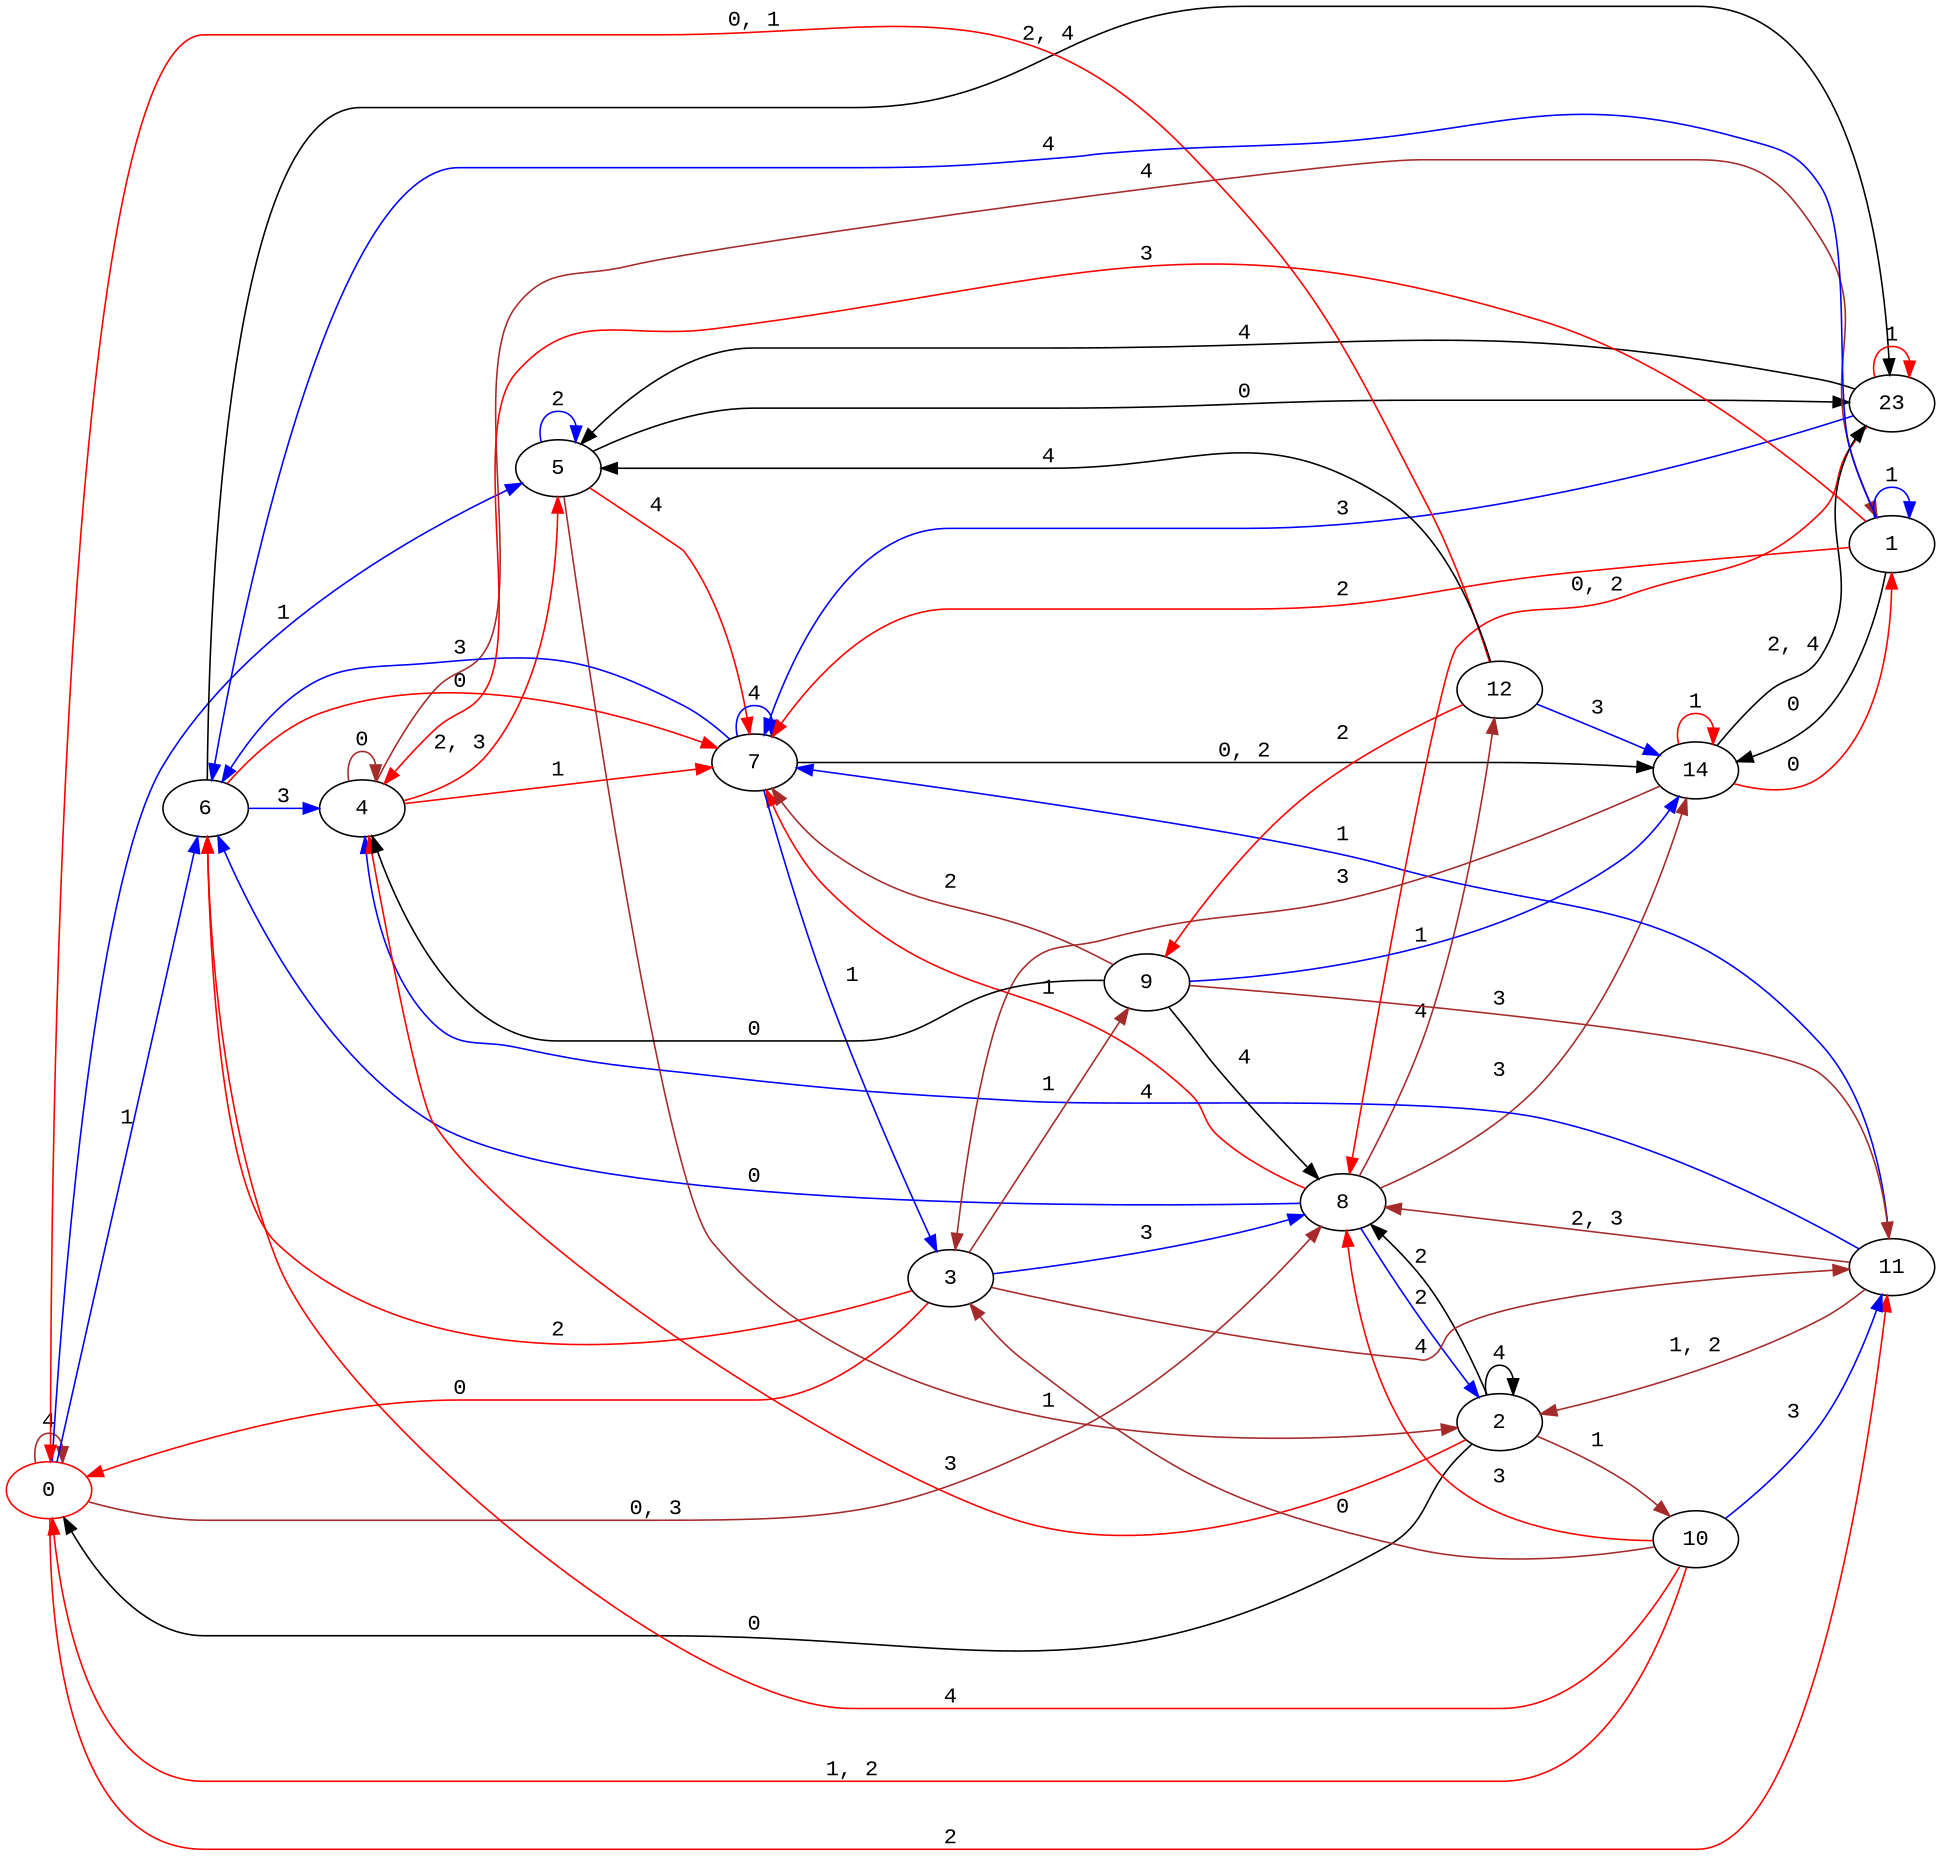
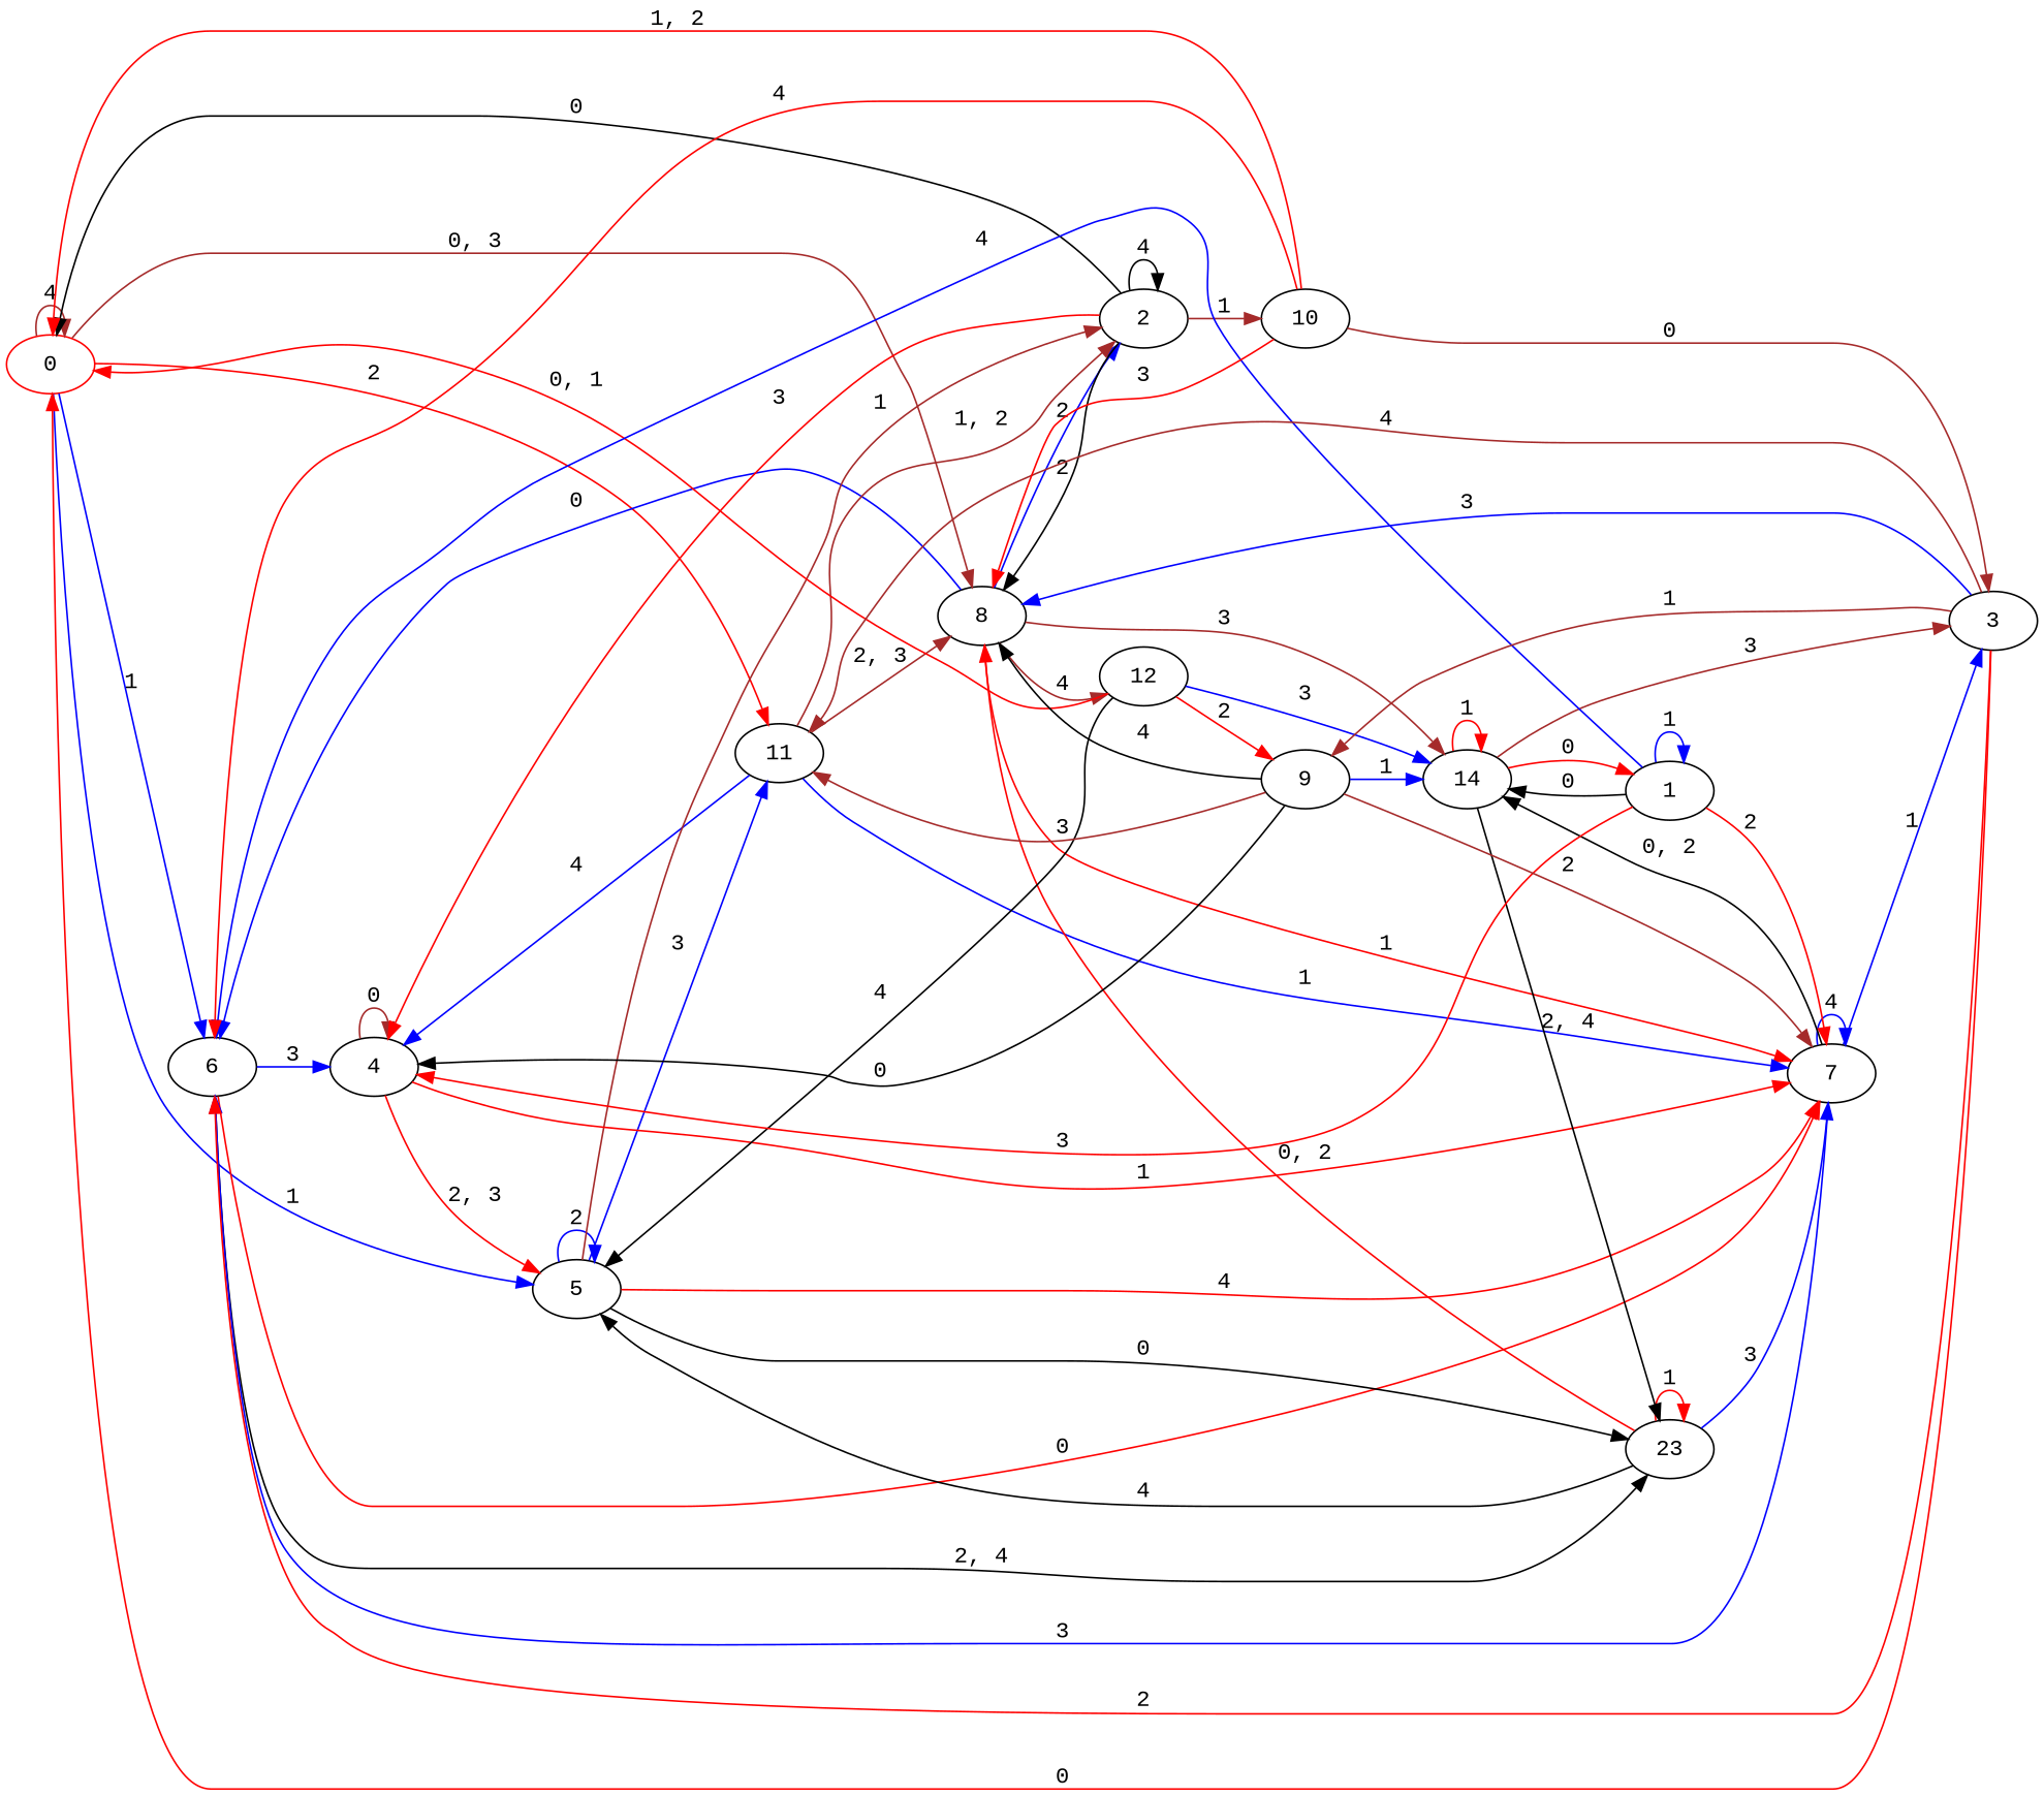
  digraph {
    fontname="Liberation Mono"
    rankdir=LR
    node [fontname="Liberation Mono"]
    edge [color=red fontname="Liberation Mono"]
    n1 [color=red label=0]
    n2 [label=6]
    n3 [label=8]
    n4 [label=11]
    n5 [label=5]
    n6 [label=4]
    n7 [label=7]
    n8 [label=23]
    n9 [label=14]
    n10 [label=2]
    n11 [label=12]
    n12 [label=1]
    n13 [label=3]
    n14 [label=10]
    n15 [label=9]
    n1 -> n1 [color=brown label=4]
    n1 -> n2 [color=blue label=1]
    n1 -> n3 [color=brown label="0, 3"]
    n1 -> n4 [label=2]
    n1 -> n5 [color=blue label=1]
    n2 -> n6 [color=blue label=3]
    n2 -> n7 [label=0]
    n2 -> n8 [color=black label="2, 4"]
    n3 -> n2 [color=blue label=0]
    n3 -> n7 [label=1]
    n3 -> n9 [color=brown label=3]
    n3 -> n10 [color=blue label=2]
    n3 -> n11 [color=brown label=4]
    n4 -> n3 [color=brown label="2, 3"]
    n4 -> n6 [color=blue label=4]
    n4 -> n7 [color=blue label=1]
    n4 -> n10 [color=brown label="1, 2"]
-   n14 -> n4 [color=blue label=3]
+   n5 -> n4 [color=blue label=3]
    n5 -> n5 [color=blue label=2]
    n5 -> n7 [label=4]
    n5 -> n8 [color=black label=0]
    n5 -> n10 [color=brown label=1]
    n6 -> n5 [label="2, 3"]
    n6 -> n6 [color=brown label=0]
    n6 -> n7 [label=1]
-   n6 -> n12 [color=brown label=4]
    n7 -> n2 [color=blue label=3]
    n7 -> n7 [color=blue label=4]
    n7 -> n9 [color=black label="0, 2"]
    n7 -> n13 [color=blue label=1]
    n8 -> n3 [label="0, 2"]
    n8 -> n5 [color=black label=4]
    n8 -> n7 [color=blue label=3]
    n8 -> n8 [label=1]
    n9 -> n8 [color=black label="2, 4"]
    n9 -> n9 [label=1]
    n9 -> n12 [label=0]
    n9 -> n13 [color=brown label=3]
    n10 -> n1 [color=black label=0]
    n10 -> n3 [color=black label=2]
    n10 -> n6 [label=3]
    n10 -> n10 [color=black label=4]
    n10 -> n14 [color=brown label=1]
    n11 -> n1 [label="0, 1"]
    n11 -> n5 [color=black label=4]
    n11 -> n9 [color=blue label=3]
    n11 -> n15 [label=2]
    n12 -> n2 [color=blue label=4]
    n12 -> n6 [label=3]
    n12 -> n7 [label=2]
    n12 -> n9 [color=black label=0]
    n12 -> n12 [color=blue label=1]
    n13 -> n1 [label=0]
    n13 -> n2 [label=2]
    n13 -> n3 [color=blue label=3]
    n13 -> n4 [color=brown label=4]
    n13 -> n15 [color=brown label=1]
    n14 -> n1 [label="1, 2"]
    n14 -> n2 [label=4]
    n14 -> n3 [label=3]
    n14 -> n13 [color=brown label=0]
    n15 -> n3 [color=black label=4]
    n15 -> n4 [color=brown label=3]
    n15 -> n6 [color=black label=0]
    n15 -> n7 [color=brown label=2]
    n15 -> n9 [color=blue label=1]
  }
